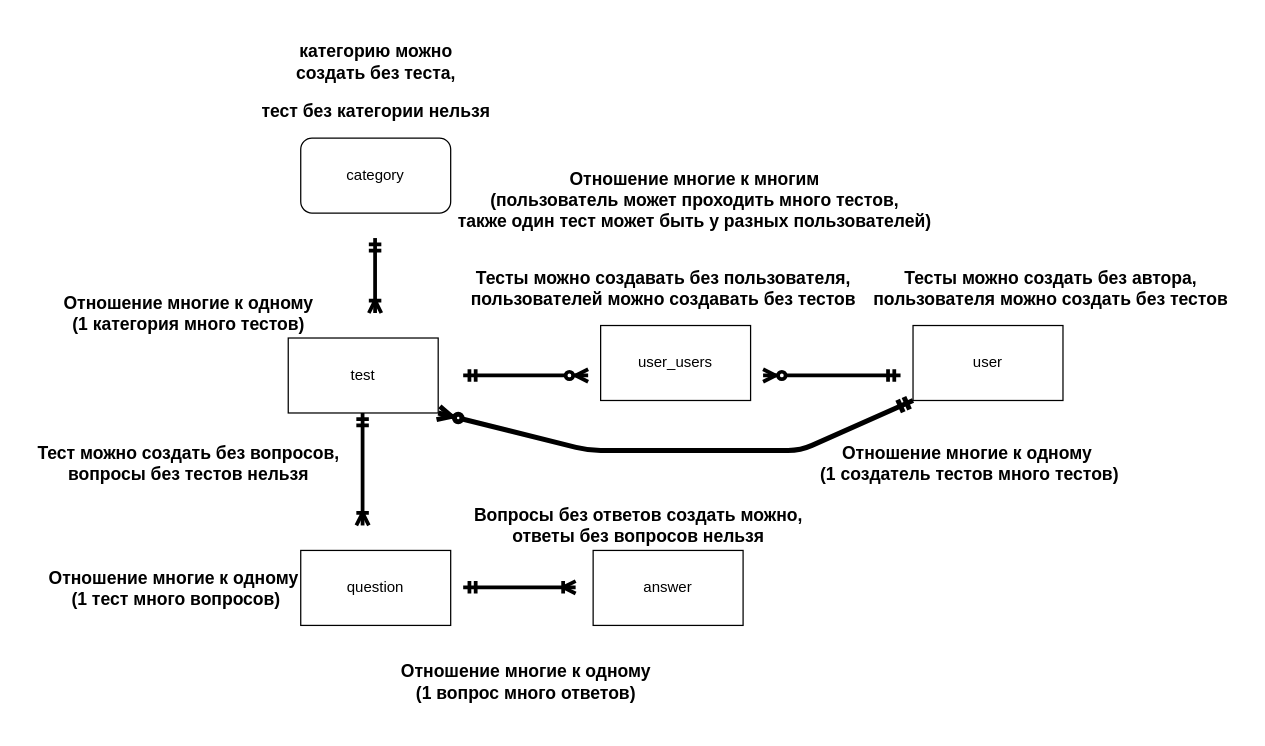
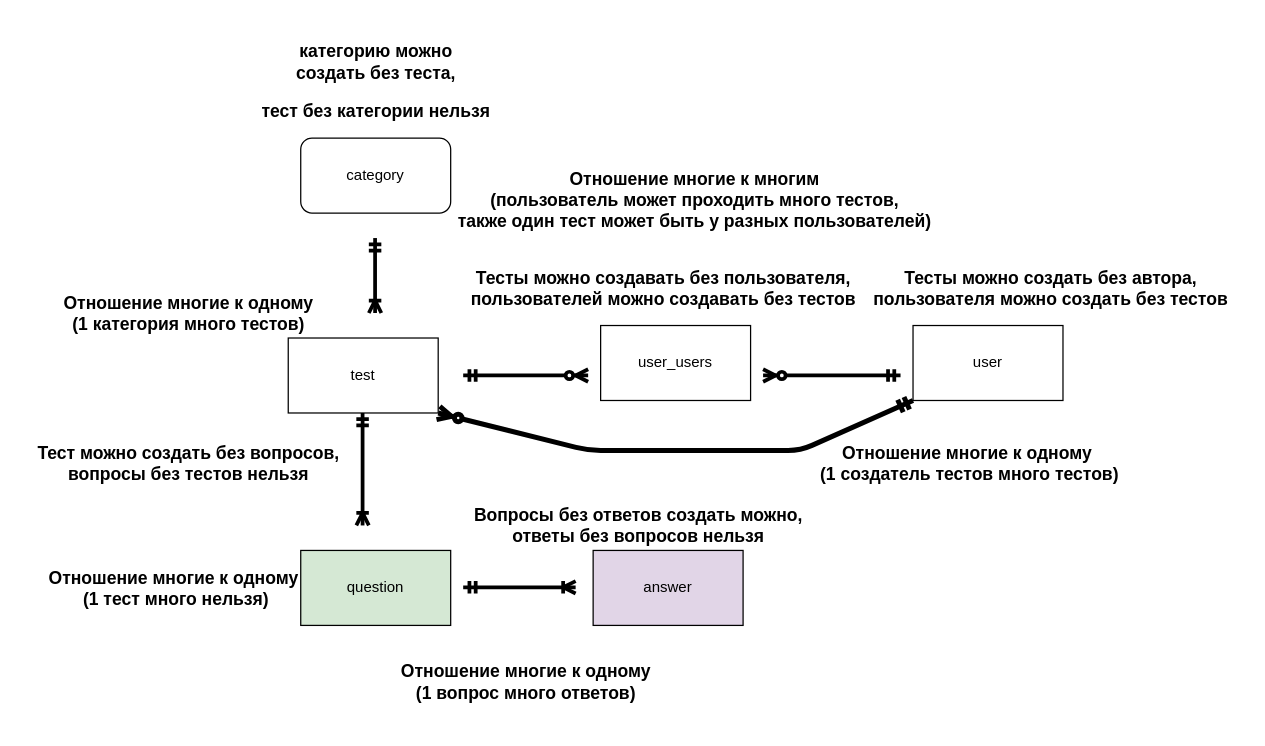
  <mxCell id="0" />
  <mxCell id="1" parent="0" />
  <mxCell id="2" value="test" style="rounded=0;whiteSpace=wrap;html=1;strokeWidth=1;perimeterSpacing=0;" parent="1" vertex="1"><mxGeometry x="230" y="270" width="120" height="60" as="geometry" /></mxCell>
  <mxCell id="3" value="user" style="rounded=0;whiteSpace=wrap;html=1;" parent="1" vertex="1"><mxGeometry x="730" y="260" width="120" height="60" as="geometry" /></mxCell>
- <mxCell id="4" value="question" style="rounded=0;whiteSpace=wrap;html=1;" parent="1" vertex="1"><mxGeometry x="240" y="440" width="120" height="60" as="geometry" /></mxCell>
+ <mxCell id="4" value="question" style="rounded=0;whiteSpace=wrap;html=1;fillColor=#d5e8d4;" parent="1" vertex="1"><mxGeometry x="240" y="440" width="120" height="60" as="geometry" /></mxCell>
  <mxCell id="5" value="category" style="whiteSpace=wrap;html=1;rounded=1;" parent="1" vertex="1"><mxGeometry x="240" y="110" width="120" height="60" as="geometry" /></mxCell>
  <mxCell id="6" value="user_users" style="rounded=0;whiteSpace=wrap;html=1;" parent="1" vertex="1"><mxGeometry x="480" y="260" width="120" height="60" as="geometry" /></mxCell>
- <mxCell id="7" value="answer" style="rounded=0;whiteSpace=wrap;html=1;" parent="1" vertex="1"><mxGeometry x="474" y="440" width="120" height="60" as="geometry" /></mxCell>
+ <mxCell id="7" value="answer" style="rounded=0;whiteSpace=wrap;html=1;fillColor=#e1d5e7;" parent="1" vertex="1"><mxGeometry x="474" y="440" width="120" height="60" as="geometry" /></mxCell>
  <mxCell id="8" value="" style="endArrow=ERzeroToMany;html=1;startArrow=ERmandOne;startFill=0;endFill=1;strokeWidth=3;" parent="1" edge="1"><mxGeometry width="50" height="50" relative="1" as="geometry"><mxPoint x="370" y="300" as="sourcePoint" /><mxPoint x="470" y="300" as="targetPoint" /></mxGeometry></mxCell>
  <mxCell id="9" value="" style="endArrow=ERmandOne;html=1;endFill=0;startArrow=ERzeroToMany;startFill=1;strokeWidth=3;" parent="1" edge="1"><mxGeometry width="50" height="50" relative="1" as="geometry"><mxPoint x="610" y="300" as="sourcePoint" /><mxPoint x="720" y="300" as="targetPoint" /></mxGeometry></mxCell>
  <mxCell id="10" value="" style="endArrow=ERmandOne;html=1;strokeWidth=3;startArrow=ERoneToMany;startFill=0;endFill=0;" parent="1" edge="1"><mxGeometry width="50" height="50" relative="1" as="geometry"><mxPoint x="289.5" y="420" as="sourcePoint" /><mxPoint x="289.5" y="330" as="targetPoint" /><Array as="points" /></mxGeometry></mxCell>
  <mxCell id="11" value="" style="endArrow=ERoneToMany;html=1;strokeWidth=3;endFill=0;startArrow=ERmandOne;startFill=0;" parent="1" edge="1"><mxGeometry width="50" height="50" relative="1" as="geometry"><mxPoint x="370" y="469.5" as="sourcePoint" /><mxPoint x="460" y="469.5" as="targetPoint" /></mxGeometry></mxCell>
  <mxCell id="12" value="" style="endArrow=ERoneToMany;html=1;strokeWidth=3;endFill=0;startArrow=ERmandOne;startFill=0;" parent="1" edge="1"><mxGeometry width="50" height="50" relative="1" as="geometry"><mxPoint x="299.5" y="190" as="sourcePoint" /><mxPoint x="299.5" y="250" as="targetPoint" /></mxGeometry></mxCell>
  <mxCell id="13" value="&lt;h3&gt;Отношение многие к одному&lt;br&gt;(1 категория много тестов)&lt;/h3&gt;" style="text;html=1;align=center;verticalAlign=middle;resizable=0;points=[];autosize=1;" parent="1" vertex="1"><mxGeometry x="40" y="220" width="220" height="60" as="geometry" /></mxCell>
- <mxCell id="14" value="&lt;h3&gt;Отношение многие к одному&amp;nbsp;&lt;br&gt;(1 тест много вопросов)&lt;/h3&gt;" style="text;html=1;align=center;verticalAlign=middle;resizable=0;points=[];autosize=1;" parent="1" vertex="1"><mxGeometry x="30" y="440" width="220" height="60" as="geometry" /></mxCell>
+ <mxCell id="14" value="&lt;h3&gt;Отношение многие к одному&amp;nbsp;&lt;br&gt;(1 тест много нельзя)&lt;/h3&gt;" style="text;html=1;align=center;verticalAlign=middle;resizable=0;points=[];autosize=1;" parent="1" vertex="1"><mxGeometry x="30" y="440" width="220" height="60" as="geometry" /></mxCell>
  <mxCell id="15" value="&lt;h3&gt;Отношение многие к одному&lt;br&gt;(1 вопрос много ответов)&lt;/h3&gt;" style="text;html=1;align=center;verticalAlign=middle;resizable=0;points=[];autosize=1;" parent="1" vertex="1"><mxGeometry x="310" y="515" width="220" height="60" as="geometry" /></mxCell>
  <mxCell id="16" value="&lt;h3&gt;Отношение многие к многим&lt;br&gt;(пользователь может проходить много тестов,&lt;br&gt; также один тест может быть у разных пользователей)&lt;/h3&gt;" style="text;html=1;align=center;verticalAlign=middle;resizable=0;points=[];autosize=1;" parent="1" vertex="1"><mxGeometry x="360" y="120" width="390" height="80" as="geometry" /></mxCell>
  <mxCell id="17" value="&lt;h3&gt;категорию можно&lt;br&gt;создать без теста,&lt;/h3&gt;&lt;h3&gt;тест без категории нельзя&lt;/h3&gt;" style="text;html=1;align=center;verticalAlign=middle;resizable=0;points=[];autosize=1;" vertex="1" parent="1"><mxGeometry x="200" width="200" height="90" as="geometry" y="20" /></mxCell>
  <mxCell id="18" value="&lt;h3&gt;Тест можно создать без вопросов,&lt;br&gt;вопросы без тестов нельзя&lt;/h3&gt;" style="text;html=1;align=center;verticalAlign=middle;resizable=0;points=[];autosize=1;" vertex="1" parent="1"><mxGeometry x="20" y="340" width="260" height="60" as="geometry" /></mxCell>
  <mxCell id="19" value="&lt;h3&gt;Вопросы без ответов создать можно,&lt;br&gt;ответы без вопросов нельзя&lt;/h3&gt;" style="text;html=1;align=center;verticalAlign=middle;resizable=0;points=[];autosize=1;" vertex="1" parent="1"><mxGeometry x="370" y="390" width="280" height="60" as="geometry" /></mxCell>
  <mxCell id="20" value="" style="endArrow=ERmandOne;html=1;exitX=1;exitY=1;exitDx=0;exitDy=0;strokeWidth=4;startArrow=ERzeroToMany;startFill=1;endFill=0;" edge="1" parent="1" source="2"><mxGeometry width="50" height="50" relative="1" as="geometry"><mxPoint x="400" y="360" as="sourcePoint" /><mxPoint x="730" y="320" as="targetPoint" /><Array as="points"><mxPoint x="470" y="360" /><mxPoint x="640" y="360" /></Array></mxGeometry></mxCell>
  <mxCell id="21" value="&lt;h3&gt;Отношение многие к одному&amp;nbsp;&lt;br&gt;(1 создатель тестов много тестов)&lt;/h3&gt;" style="text;html=1;align=center;verticalAlign=middle;resizable=0;points=[];autosize=1;" vertex="1" parent="1"><mxGeometry x="650" y="340" width="250" height="60" as="geometry" /></mxCell>
  <mxCell id="22" value="&lt;h3&gt;Тесты можно создать без автора,&lt;br&gt;пользователя можно создать без тестов&lt;/h3&gt;" style="text;html=1;align=center;verticalAlign=middle;resizable=0;points=[];autosize=1;" vertex="1" parent="1"><mxGeometry x="690" y="200" width="300" height="60" as="geometry" /></mxCell>
  <mxCell id="23" value="&lt;h3&gt;Тесты можно создавать без пользователя,&lt;br&gt;пользователей можно создавать без тестов&lt;/h3&gt;" style="text;html=1;align=center;verticalAlign=middle;resizable=0;points=[];autosize=1;" vertex="1" parent="1"><mxGeometry x="370" y="200" width="320" height="60" as="geometry" /></mxCell>
